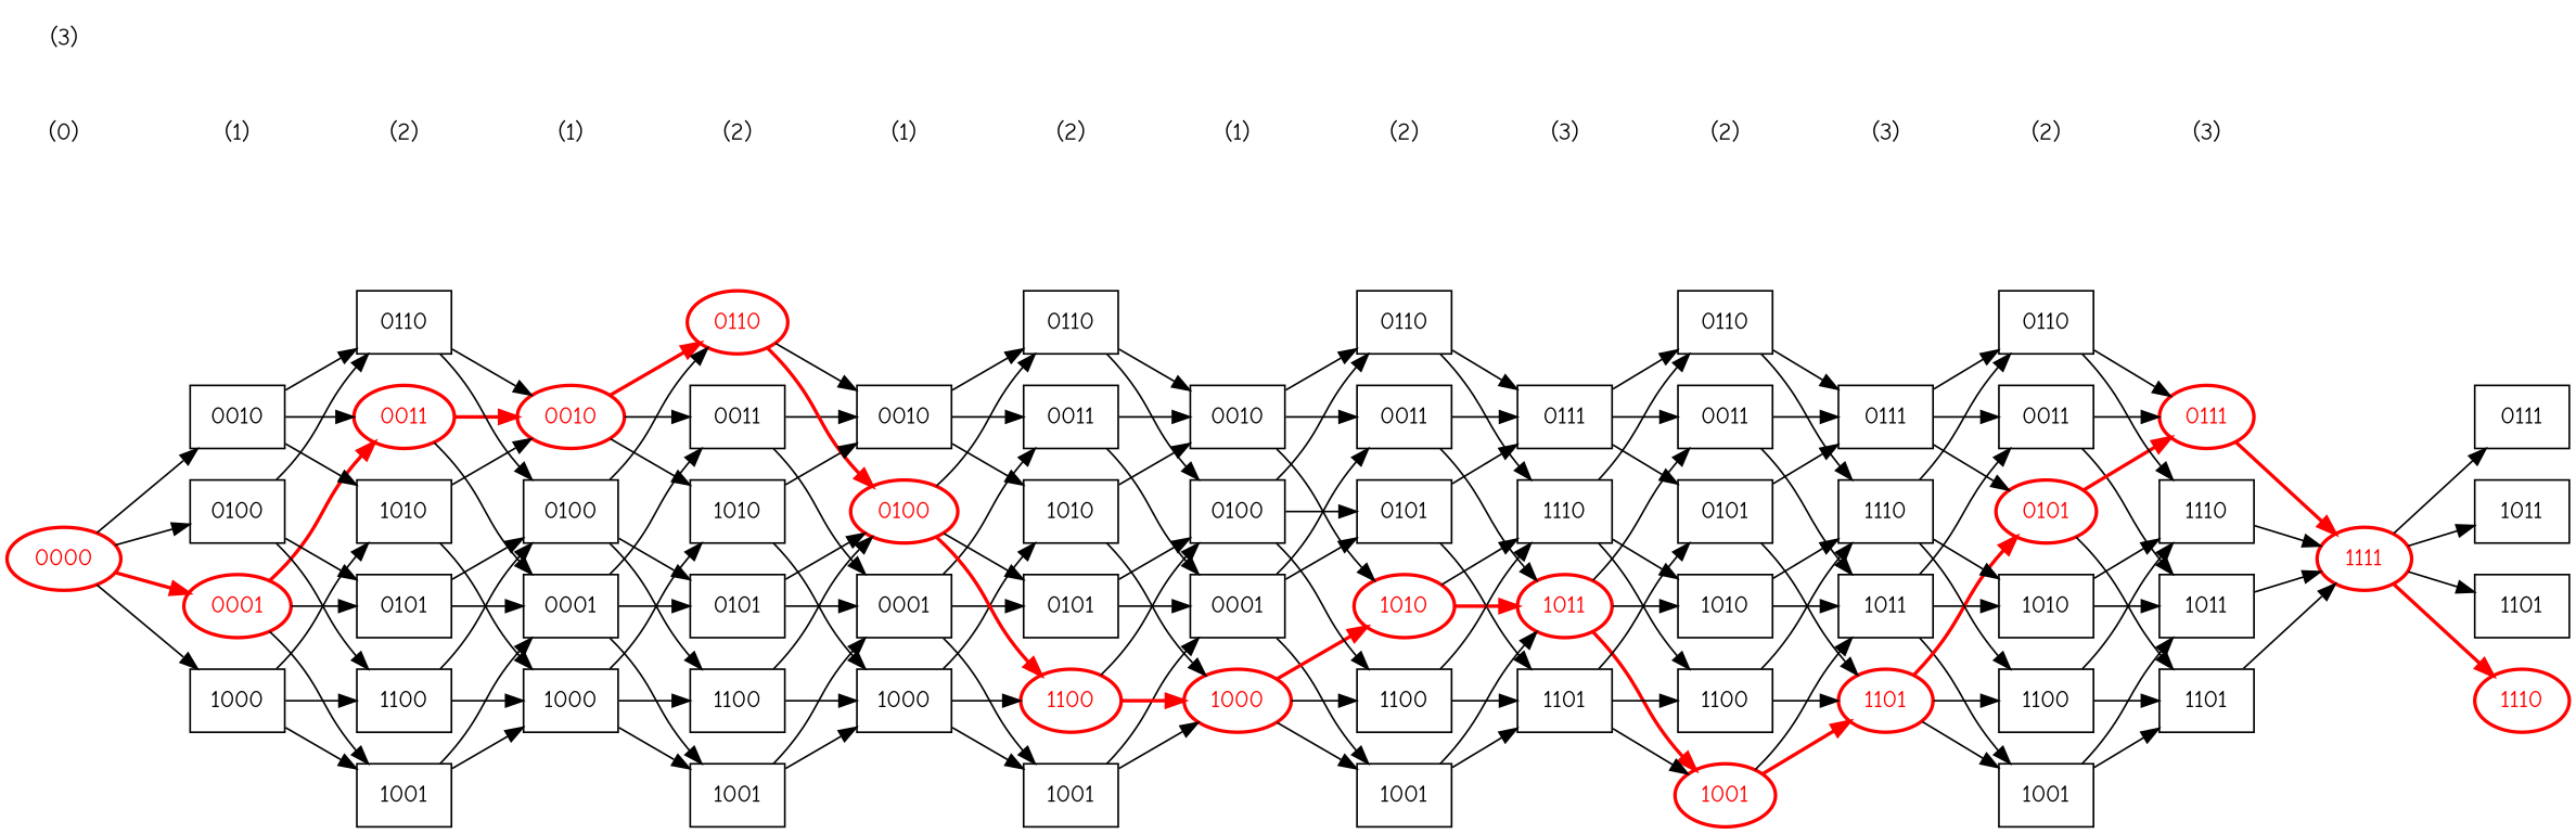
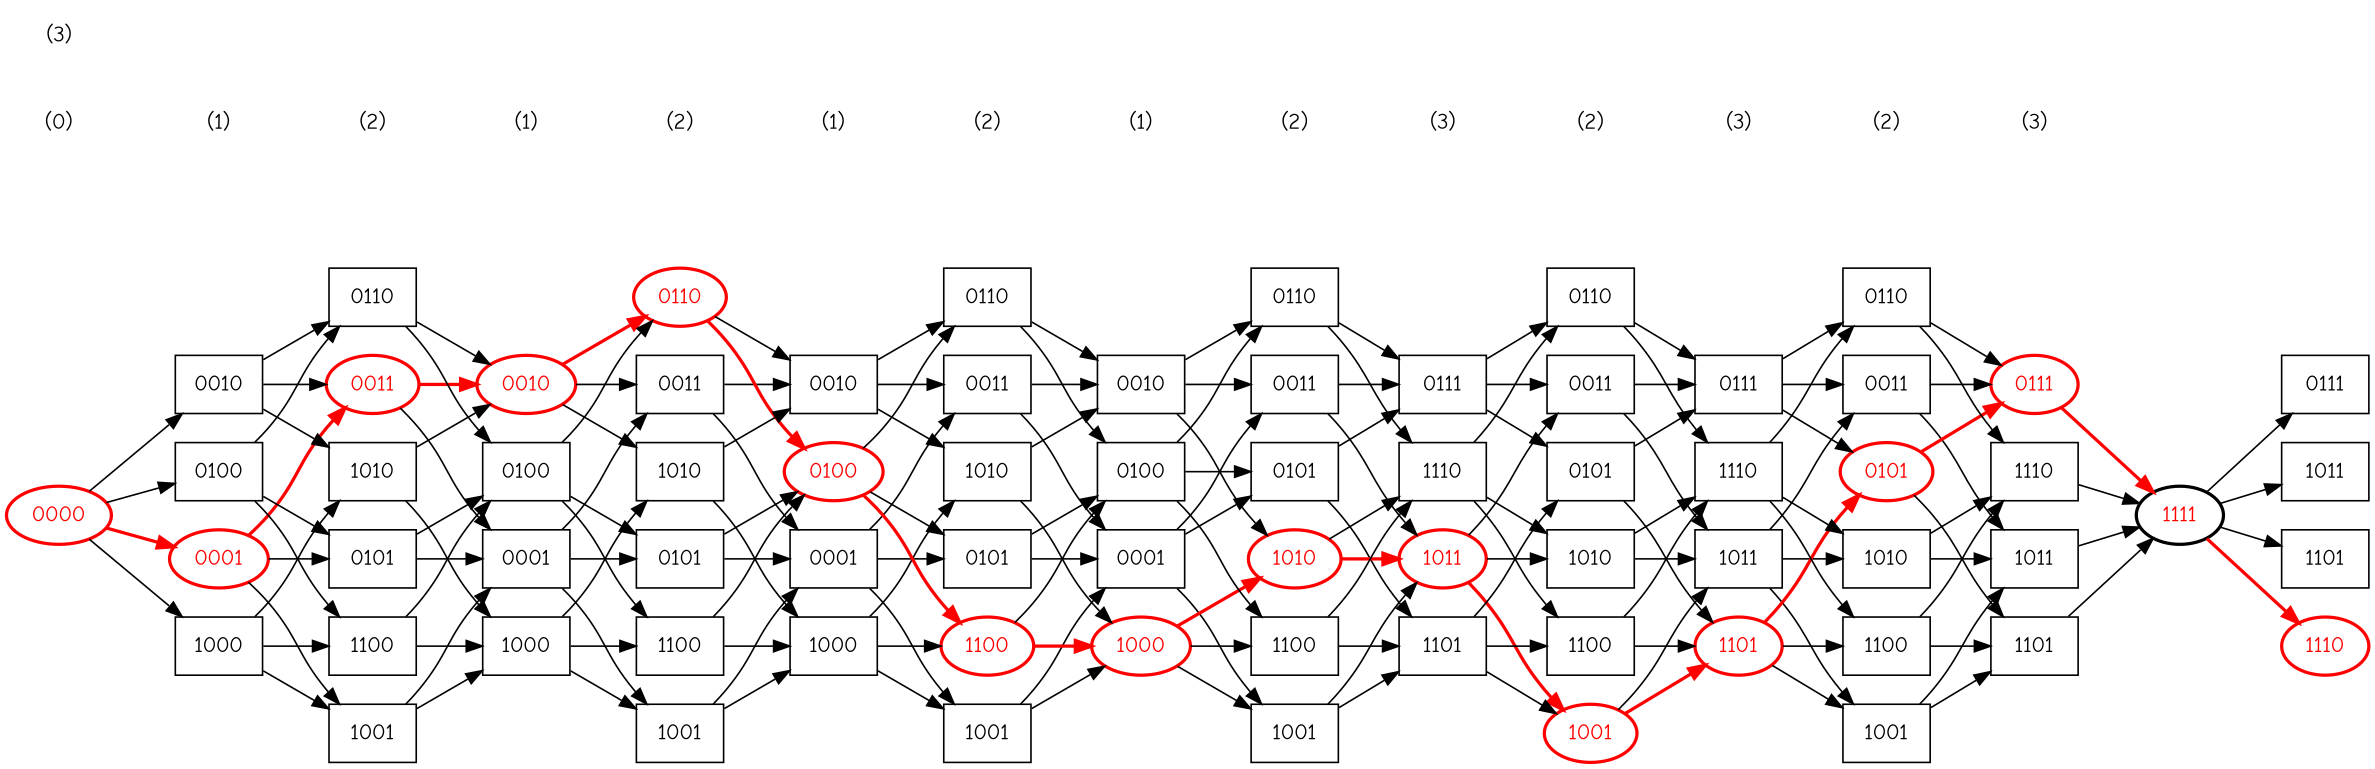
  digraph {
    fontname="Comic Neue"
    rankdir=LR
    node [fontname="Comic Neue" shape=box]
    edge [fontname="Comic Neue" style=solid]
    n1 [label=0 shape=plaintext style=invis]
    0000 [color=red fontcolor=red shape=ellipse style=bold]
    n3 [label=1 shape=plaintext style=invis]
    0001 [color=red fontcolor=red shape=ellipse style=bold]
    0010
    0100
    1000
    n8 [label=2 shape=plaintext style=invis]
    n9 [color=red fontcolor=red label=0011 shape=ellipse style=bold]
    n10 [label=0101]
    n11 [label=0110]
    n12 [label=1100]
    n13 [label=1001]
    n14 [label=1010]
    n15 [label=3 shape=plaintext style=invis]
    n16 [color=red fontcolor=red label=0010 shape=ellipse style=bold]
    n17 [label=0001]
    n18 [label=0100]
    n19 [label=1000]
    n20 [label=4 shape=plaintext style=invis]
    n21 [label=0011]
    n22 [label=0101]
    n23 [color=red fontcolor=red label=0110 shape=ellipse style=bold]
    n24 [label=1010]
    n25 [label=1001]
    n26 [label=1100]
    n27 [label=5 shape=plaintext style=invis]
    n28 [label=0010]
    n29 [label=0001]
    n30 [label=1000]
    n31 [color=red fontcolor=red label=0100 shape=ellipse style=bold]
    n32 [label=6 shape=plaintext style=invis]
    n33 [label=1001]
    n34 [label=0101]
    n35 [label=0011]
    n36 [label=1010]
    n37 [label=0110]
    n38 [color=red fontcolor=red label=1100 shape=ellipse style=bold]
    n39 [label=7 shape=plaintext style=invis]
    n40 [label=0001]
    n41 [label=0010]
    n42 [color=red fontcolor=red label=1000 shape=ellipse style=bold]
    n43 [label=0100]
    n44 [label=8 shape=plaintext style=invis]
    n45 [label=1001]
    n46 [label=0101]
    n47 [label=0011]
    n48 [color=red fontcolor=red label=1010 shape=ellipse style=bold]
    n49 [label=0110]
    n50 [label=1100]
    n51 [label=9 shape=plaintext style=invis]
    n52 [color=red fontcolor=red label=1011 shape=ellipse style=bold]
    n53 [label=0111]
    n54 [label=1101]
    n55 [label=1110]
    n56 [label=10 shape=plaintext style=invis]
    n57 [label=0011]
    n58 [color=red fontcolor=red label=1001 shape=ellipse style=bold]
    n59 [label=1010]
    n60 [label=0101]
    n61 [label=0110]
    n62 [label=1100]
    n63 [label=11 shape=plaintext style=invis]
    n64 [label=1011]
    n65 [label=0111]
    n66 [color=red fontcolor=red label=1101 shape=ellipse style=bold]
    n67 [label=1110]
    n68 [label=12 shape=plaintext style=invis]
    n69 [label=0011]
    n70 [label=1001]
    n71 [label=1010]
    n72 [color=red fontcolor=red label=0101 shape=ellipse style=bold]
    n73 [label=0110]
    n74 [label=1100]
    n75 [label=13 shape=plaintext style=invis]
    n76 [label=1011]
    n77 [color=red fontcolor=red label=0111 shape=ellipse style=bold]
    n78 [label=1101]
    n79 [label=1110]
    n80 [label=14 shape=plaintext style=invis]
-   1111 [color=red fontcolor=red shape=ellipse style=bold]
+   1111 [color=black fontcolor=red shape=ellipse style=bold]
    n82 [label=15 shape=plaintext style=invis]
    n83 [label=0111]
    n84 [label=1011]
    n85 [label=1101]
    n86 [color=red fontcolor=red label=1110 shape=ellipse style=bold]
    n87 [label="(0)" shape=plaintext]
    n88 [label="(1)" shape=plaintext]
    n89 [label="(2)" shape=plaintext]
    n90 [label="(1)" shape=plaintext]
    n91 [label="(2)" shape=plaintext]
    n92 [label="(1)" shape=plaintext]
    n93 [label="(2)" shape=plaintext]
    n94 [label="(1)" shape=plaintext]
    n95 [label="(2)" shape=plaintext]
    n96 [label="(3)" shape=plaintext]
    n97 [label="(2)" shape=plaintext]
    n98 [label="(3)" shape=plaintext]
    n99 [label="(2)" shape=plaintext]
    n100 [label="(3)" shape=plaintext]
    n101 [label="(3)" shape=plaintext]
    subgraph sub_1 {
      rank=same
      n1
      0000
    }
    subgraph sub_2 {
      rank=same
      n3
      0001
      0010
      0100
      1000
    }
    subgraph sub_3 {
      rank=same
      n8
      n9
      n10
      n11
      n12
      n13
      n14
    }
    subgraph sub_4 {
      rank=same
      n15
      n16
      n17
      n18
      n19
    }
    subgraph sub_5 {
      rank=same
      n20
      n21
      n22
      n23
      n24
      n25
      n26
    }
    subgraph sub_6 {
      rank=same
      n27
      n28
      n29
      n30
      n31
    }
    subgraph sub_7 {
      rank=same
      n32
      n33
      n34
      n35
      n36
      n37
      n38
    }
    subgraph sub_8 {
      rank=same
      n39
      n40
      n41
      n42
      n43
    }
    subgraph sub_9 {
      rank=same
      n44
      n45
      n46
      n47
      n48
      n49
      n50
    }
    subgraph sub_10 {
      rank=same
      n51
      n52
      n53
      n54
      n55
    }
    subgraph sub_11 {
      rank=same
      n56
      n57
      n58
      n59
      n60
      n61
      n62
    }
    subgraph sub_12 {
      rank=same
      n63
      n64
      n65
      n66
      n67
    }
    subgraph sub_13 {
      rank=same
      n68
      n69
      n70
      n71
      n72
      n73
      n74
    }
    subgraph sub_14 {
      rank=same
      n75
      n76
      n77
      n78
      n79
    }
    subgraph sub_15 {
      rank=same
      n80
      1111
    }
    subgraph sub_16 {
      rank=same
      n82
      n83
      n84
      n85
      n86
    }
    0000 -> 0001 [color=red style=bold]
    0000 -> 0010
    0000 -> 0100
    0000 -> 1000
    0001 -> n9 [color=red style=bold]
    0001 -> n10
    0001 -> n13
    0010 -> n9
    0010 -> n11
    0010 -> n14
    0100 -> n10
    0100 -> n11
    0100 -> n12
    1000 -> n12
    1000 -> n13
    1000 -> n14
    n9 -> n16 [color=red style=bold]
    n9 -> n17
    n10 -> n17
    n10 -> n18
    n11 -> n16
    n11 -> n18
    n12 -> n18
    n12 -> n19
    n13 -> n17
    n13 -> n19
    n14 -> n16
    n14 -> n19
    n16 -> n21
    n16 -> n23 [color=red style=bold]
    n16 -> n24
    n17 -> n21
    n17 -> n22
    n17 -> n25
    n18 -> n22
    n18 -> n23
    n18 -> n26
    n19 -> n24
    n19 -> n25
    n19 -> n26
    n21 -> n28
    n21 -> n29
    n22 -> n29
    n22 -> n31
    n23 -> n28
    n23 -> n31 [color=red style=bold]
    n24 -> n28
    n24 -> n30
    n25 -> n29
    n25 -> n30
    n26 -> n30
    n26 -> n31
    n28 -> n35
    n28 -> n36
    n28 -> n37
    n29 -> n33
    n29 -> n34
    n29 -> n35
    n30 -> n33
    n30 -> n36
    n30 -> n38
    n31 -> n34
    n31 -> n37
    n31 -> n38 [color=red style=bold]
    n33 -> n40
    n33 -> n42
    n34 -> n40
    n34 -> n43
    n35 -> n40
    n35 -> n41
    n36 -> n41
    n36 -> n42
    n37 -> n41
    n37 -> n43
    n38 -> n42 [color=red style=bold]
    n38 -> n43
    n40 -> n45
    n40 -> n46
    n40 -> n47
    n41 -> n47
    n41 -> n48
    n41 -> n49
    n42 -> n45
    n42 -> n48 [color=red style=bold]
    n42 -> n50
    n43 -> n46
    n43 -> n49
    n43 -> n50
    n45 -> n52
    n45 -> n54
    n46 -> n53
    n46 -> n54
    n47 -> n52
    n47 -> n53
    n48 -> n52 [color=red style=bold]
    n48 -> n55
    n49 -> n53
    n49 -> n55
    n50 -> n54
    n50 -> n55
    n52 -> n57
    n52 -> n58 [color=red style=bold]
    n52 -> n59
    n53 -> n57
    n53 -> n60
    n53 -> n61
    n54 -> n58
    n54 -> n60
    n54 -> n62
    n55 -> n59
    n55 -> n61
    n55 -> n62
    n57 -> n64
    n57 -> n65
    n58 -> n64
    n58 -> n66 [color=red style=bold]
    n59 -> n64
    n59 -> n67
    n60 -> n65
    n60 -> n66
    n61 -> n65
    n61 -> n67
    n62 -> n66
    n62 -> n67
    n64 -> n69
    n64 -> n70
    n64 -> n71
    n65 -> n69
    n65 -> n72
    n65 -> n73
    n66 -> n70
    n66 -> n72 [color=red style=bold]
    n66 -> n74
    n67 -> n71
    n67 -> n73
    n67 -> n74
    n69 -> n76
    n69 -> n77
    n70 -> n76
    n70 -> n78
    n71 -> n76
    n71 -> n79
    n72 -> n77 [color=red style=bold]
    n72 -> n78
    n73 -> n77
    n73 -> n79
    n74 -> n78
    n74 -> n79
    n76 -> 1111
    n77 -> 1111 [color=red style=bold]
    n78 -> 1111
    n79 -> 1111
    1111 -> n83
    1111 -> n84
    1111 -> n85
    1111 -> n86 [color=red style=bold]
    n87 -> n88 [style=invis]
    n88 -> n89 [style=invis]
    n89 -> n90 [style=invis]
    n90 -> n91 [style=invis]
    n91 -> n92 [style=invis]
    n92 -> n93 [style=invis]
    n93 -> n94 [style=invis]
    n94 -> n95 [style=invis]
    n95 -> n96 [style=invis]
    n96 -> n97 [style=invis]
    n97 -> n98 [style=invis]
    n98 -> n99 [style=invis]
    n99 -> n100 [style=invis]
  }
